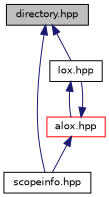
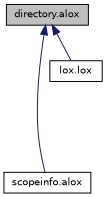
  digraph {
    node [color=black fillcolor=white fontname=Helvetica fontsize=10 shape=record style=filled]
    edge [color=midnightblue dir=back fontname=Helvetica fontsize=10 labelfontname=Helvetica labelfontsize=10 style=solid]
-   n1 [fillcolor=grey75 fontcolor=black height=0.2 label="directory.hpp" width=0.4]
-   n2 [height=0.2 label="scopeinfo.hpp" width=0.4]
-   n3 [height=0.2 label="lox.hpp" width=0.4]
-   n4 [color=red height=0.2 label="alox.hpp" width=0.4]
+   n1 [fillcolor=grey75 fontcolor=black height=0.2 label="directory.alox" width=0.4]
+   n2 [height=0.2 label="scopeinfo.alox" width=0.4]
+   n3 [height=0.2 label="lox.lox" width=0.4]
    n1 -> n2
    n1 -> n3
-   n3 -> n4
-   n4 -> n2
-   n4 -> n3
  }
